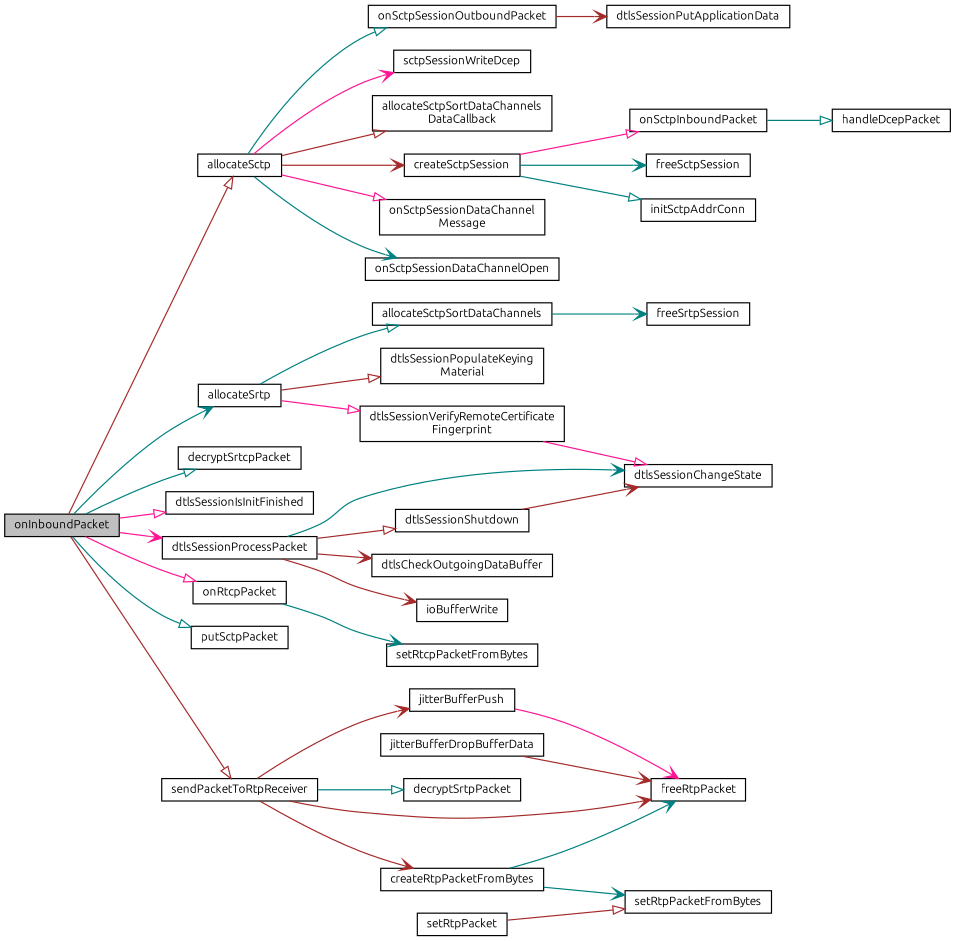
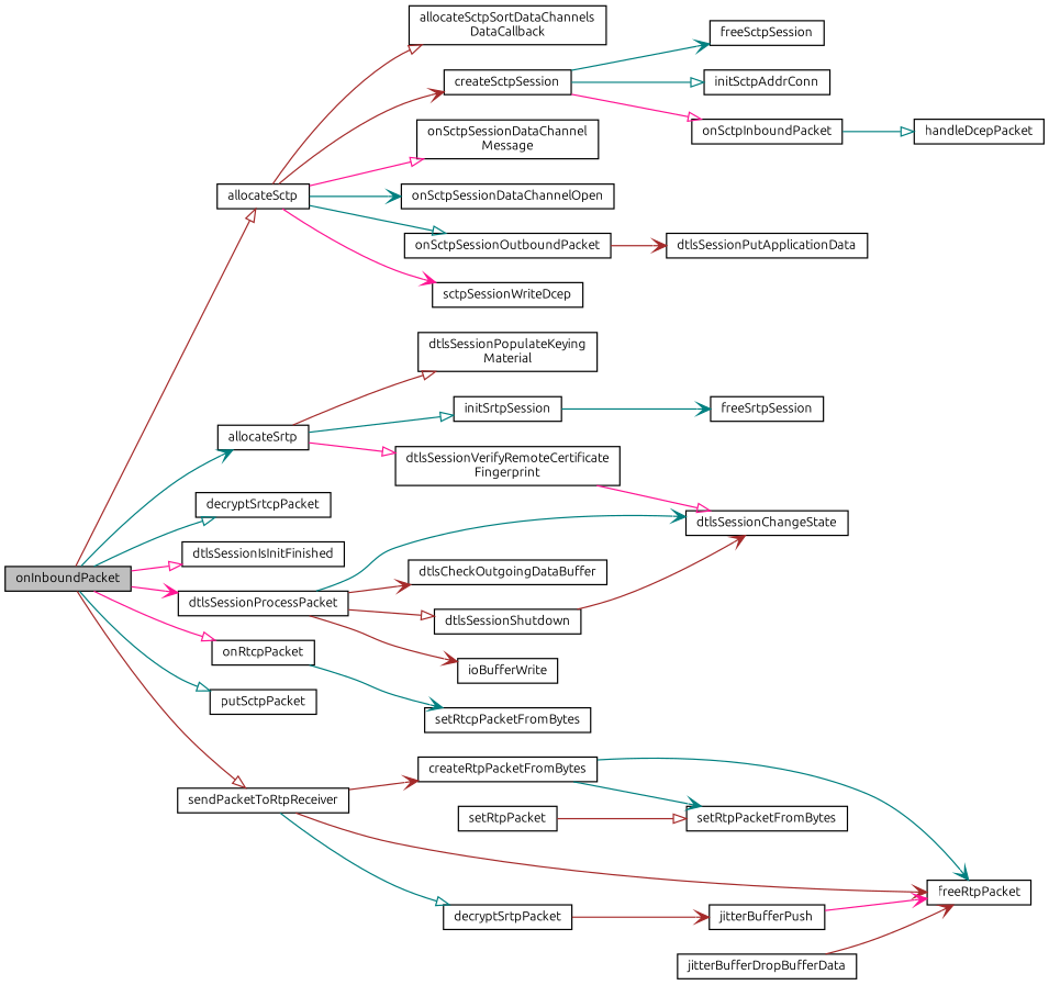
  digraph {
    fontname=Ubuntu
    rankdir=LR
    node [color=black fillcolor=white fontname=Ubuntu fontsize=10 shape=record style=filled]
    edge [arrowhead=vee color=brown fontname=Ubuntu fontsize=10 labelfontname=Helvetica labelfontsize=10 style=solid]
    n1 [fillcolor=grey75 fontcolor=black height=0.2 label=onInboundPacket width=0.4]
    n2 [height=0.2 label=allocateSctp width=0.4]
    n3 [height=0.2 label=allocateSrtp width=0.4]
    n4 [height=0.2 label=decryptSrtcpPacket width=0.4]
    n5 [height=0.2 label=dtlsSessionIsInitFinished width=0.4]
    n6 [height=0.2 label=dtlsSessionProcessPacket width=0.4]
    n7 [height=0.2 label=onRtcpPacket width=0.4]
    n8 [height=0.2 label=putSctpPacket width=0.4]
    n9 [height=0.2 label=sendPacketToRtpReceiver width=0.4]
    n10 [height=0.2 label="allocateSctpSortDataChannels\lDataCallback" width=0.4]
    n11 [height=0.2 label=createSctpSession width=0.4]
    n12 [height=0.2 label="onSctpSessionDataChannel\lMessage" width=0.4]
    n13 [height=0.2 label=onSctpSessionDataChannelOpen width=0.4]
    n14 [height=0.2 label=onSctpSessionOutboundPacket width=0.4]
    n15 [height=0.2 label=sctpSessionWriteDcep width=0.4]
    n16 [height=0.2 label="dtlsSessionPopulateKeying\lMaterial" width=0.4]
    n17 [height=0.2 label="dtlsSessionVerifyRemoteCertificate\lFingerprint" width=0.4]
-   n18 [height=0.2 label=allocateSctpSortDataChannels width=0.4]
+   n18 [height=0.2 label=initSrtpSession width=0.4]
    n19 [height=0.2 label=dtlsSessionChangeState width=0.4]
    n20 [height=0.2 label=dtlsCheckOutgoingDataBuffer width=0.4]
    n21 [height=0.2 label=dtlsSessionShutdown width=0.4]
    n22 [height=0.2 label=ioBufferWrite width=0.4]
    n23 [height=0.2 label=setRtcpPacketFromBytes width=0.4]
    n24 [height=0.2 label=createRtpPacketFromBytes width=0.4]
    n25 [height=0.2 label=freeRtpPacket width=0.4]
    n26 [height=0.2 label=decryptSrtpPacket width=0.4]
    n27 [height=0.2 label=jitterBufferPush width=0.4]
    n28 [height=0.2 label=freeSctpSession width=0.4]
    n29 [height=0.2 label=initSctpAddrConn width=0.4]
    n30 [height=0.2 label=onSctpInboundPacket width=0.4]
    n31 [height=0.2 label=dtlsSessionPutApplicationData width=0.4]
    n32 [height=0.2 label=handleDcepPacket width=0.4]
    n33 [height=0.2 label=freeSrtpSession width=0.4]
    n34 [height=0.2 label=setRtpPacketFromBytes width=0.4]
    n35 [height=0.2 label=setRtpPacket width=0.4]
    n36 [height=0.2 label=jitterBufferDropBufferData width=0.4]
    n1 -> n2 [arrowhead=onormal]
    n1 -> n3 [color=teal]
    n1 -> n4 [arrowhead=onormal color=teal]
    n1 -> n5 [arrowhead=onormal color=deeppink]
    n1 -> n6 [color=deeppink]
    n1 -> n7 [arrowhead=onormal color=deeppink]
    n1 -> n8 [arrowhead=onormal color=teal]
    n1 -> n9 [arrowhead=onormal]
    n2 -> n10 [arrowhead=onormal]
    n2 -> n11
    n2 -> n12 [arrowhead=onormal color=deeppink]
    n2 -> n13 [color=teal]
    n2 -> n14 [arrowhead=onormal color=teal]
    n2 -> n15 [color=deeppink]
    n3 -> n16 [arrowhead=onormal]
    n3 -> n17 [arrowhead=onormal color=deeppink]
    n3 -> n18 [arrowhead=onormal color=teal]
    n6 -> n19 [color=teal]
    n6 -> n20
    n6 -> n21 [arrowhead=onormal]
    n6 -> n22
    n7 -> n23 [color=teal]
    n9 -> n24
    n9 -> n25
    n9 -> n26 [arrowhead=onormal color=teal]
-   n9 -> n27
+   n26 -> n27
    n11 -> n28 [color=teal]
    n11 -> n29 [arrowhead=onormal color=teal]
    n11 -> n30 [arrowhead=onormal color=deeppink]
    n14 -> n31
    n17 -> n19 [arrowhead=onormal color=deeppink]
    n18 -> n33 [color=teal]
    n21 -> n19
    n24 -> n25 [color=teal]
    n24 -> n34 [color=teal]
    n27 -> n25 [color=deeppink]
    n30 -> n32 [arrowhead=onormal color=teal]
    n35 -> n34 [arrowhead=onormal]
    n36 -> n25
  }
